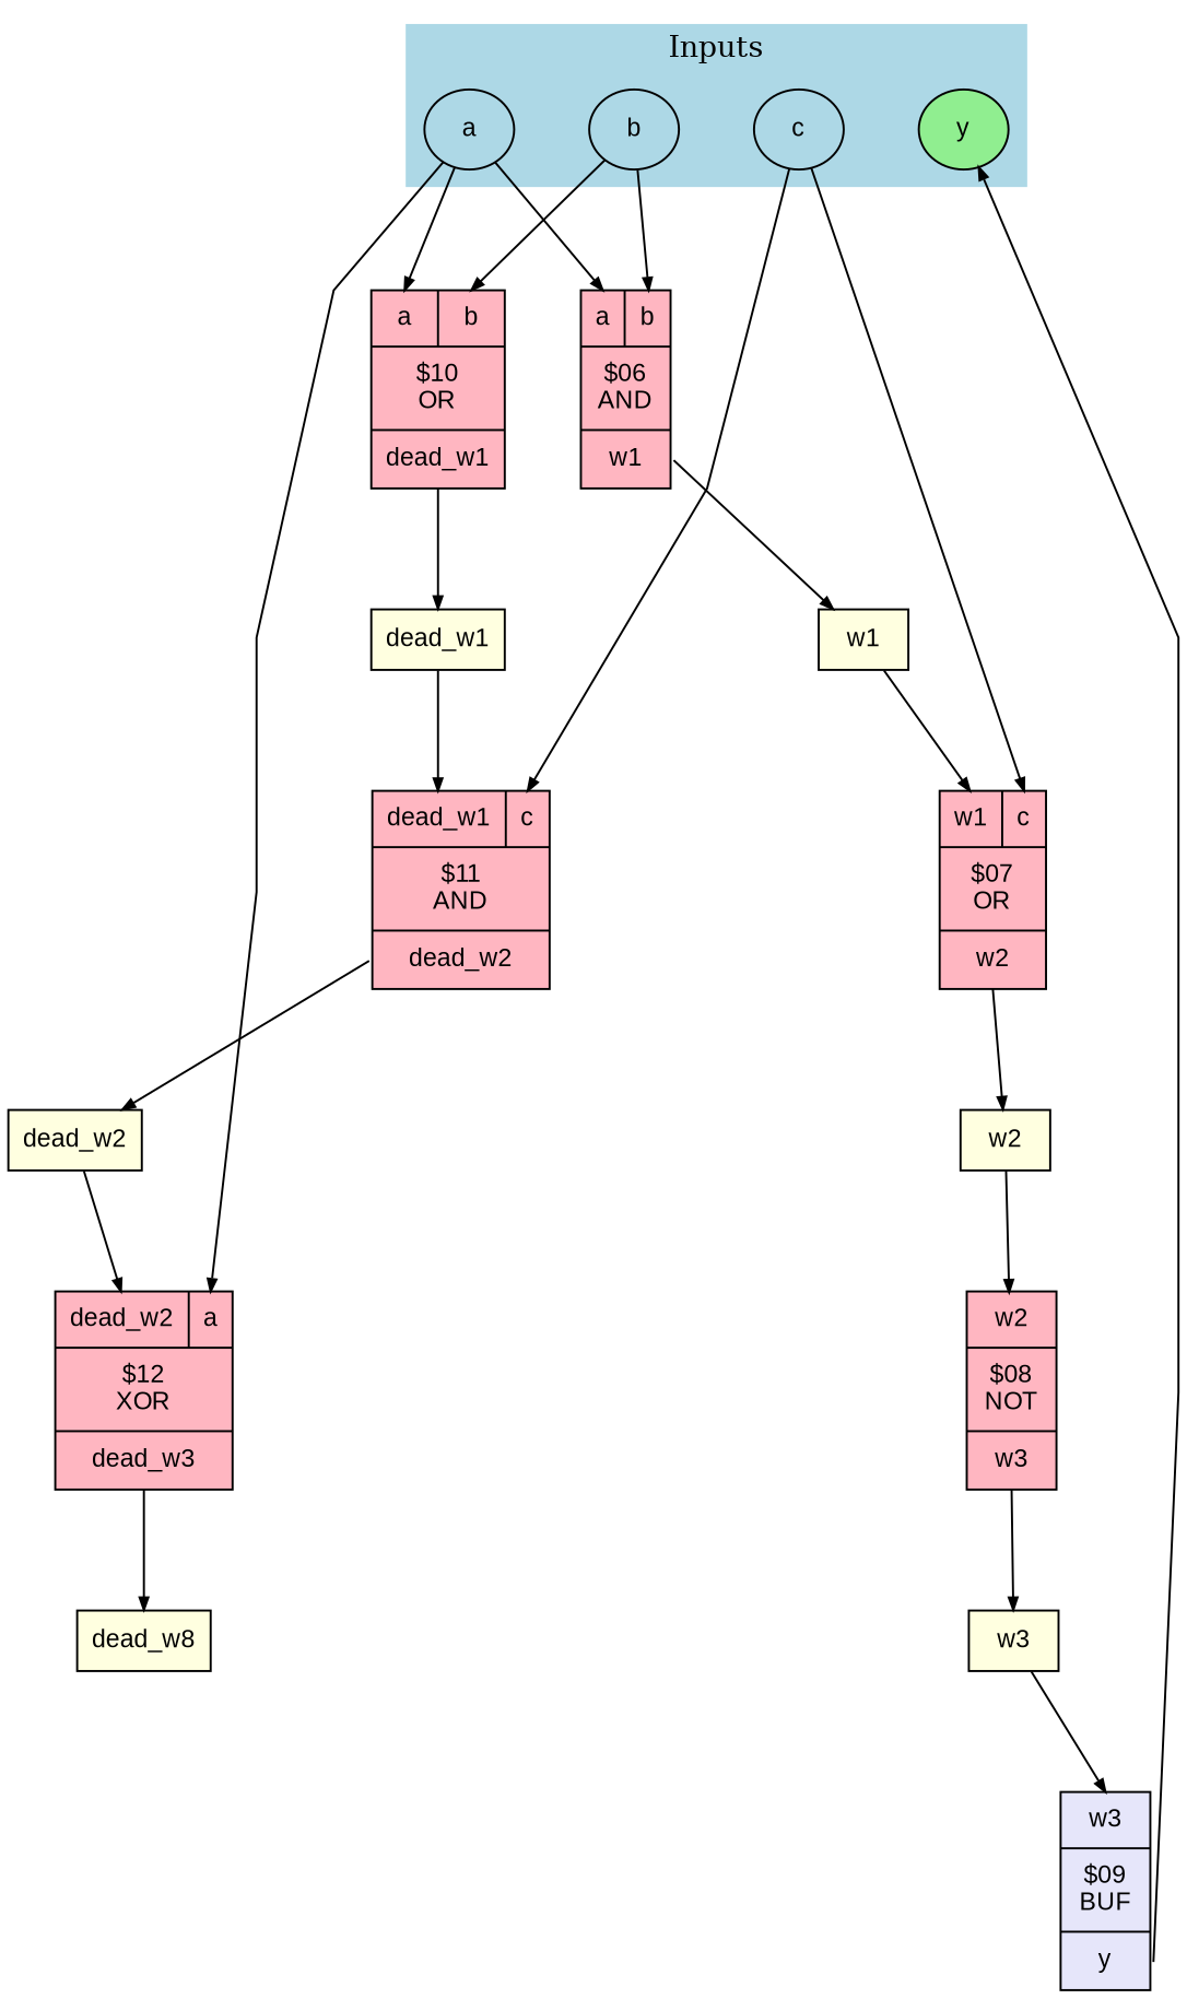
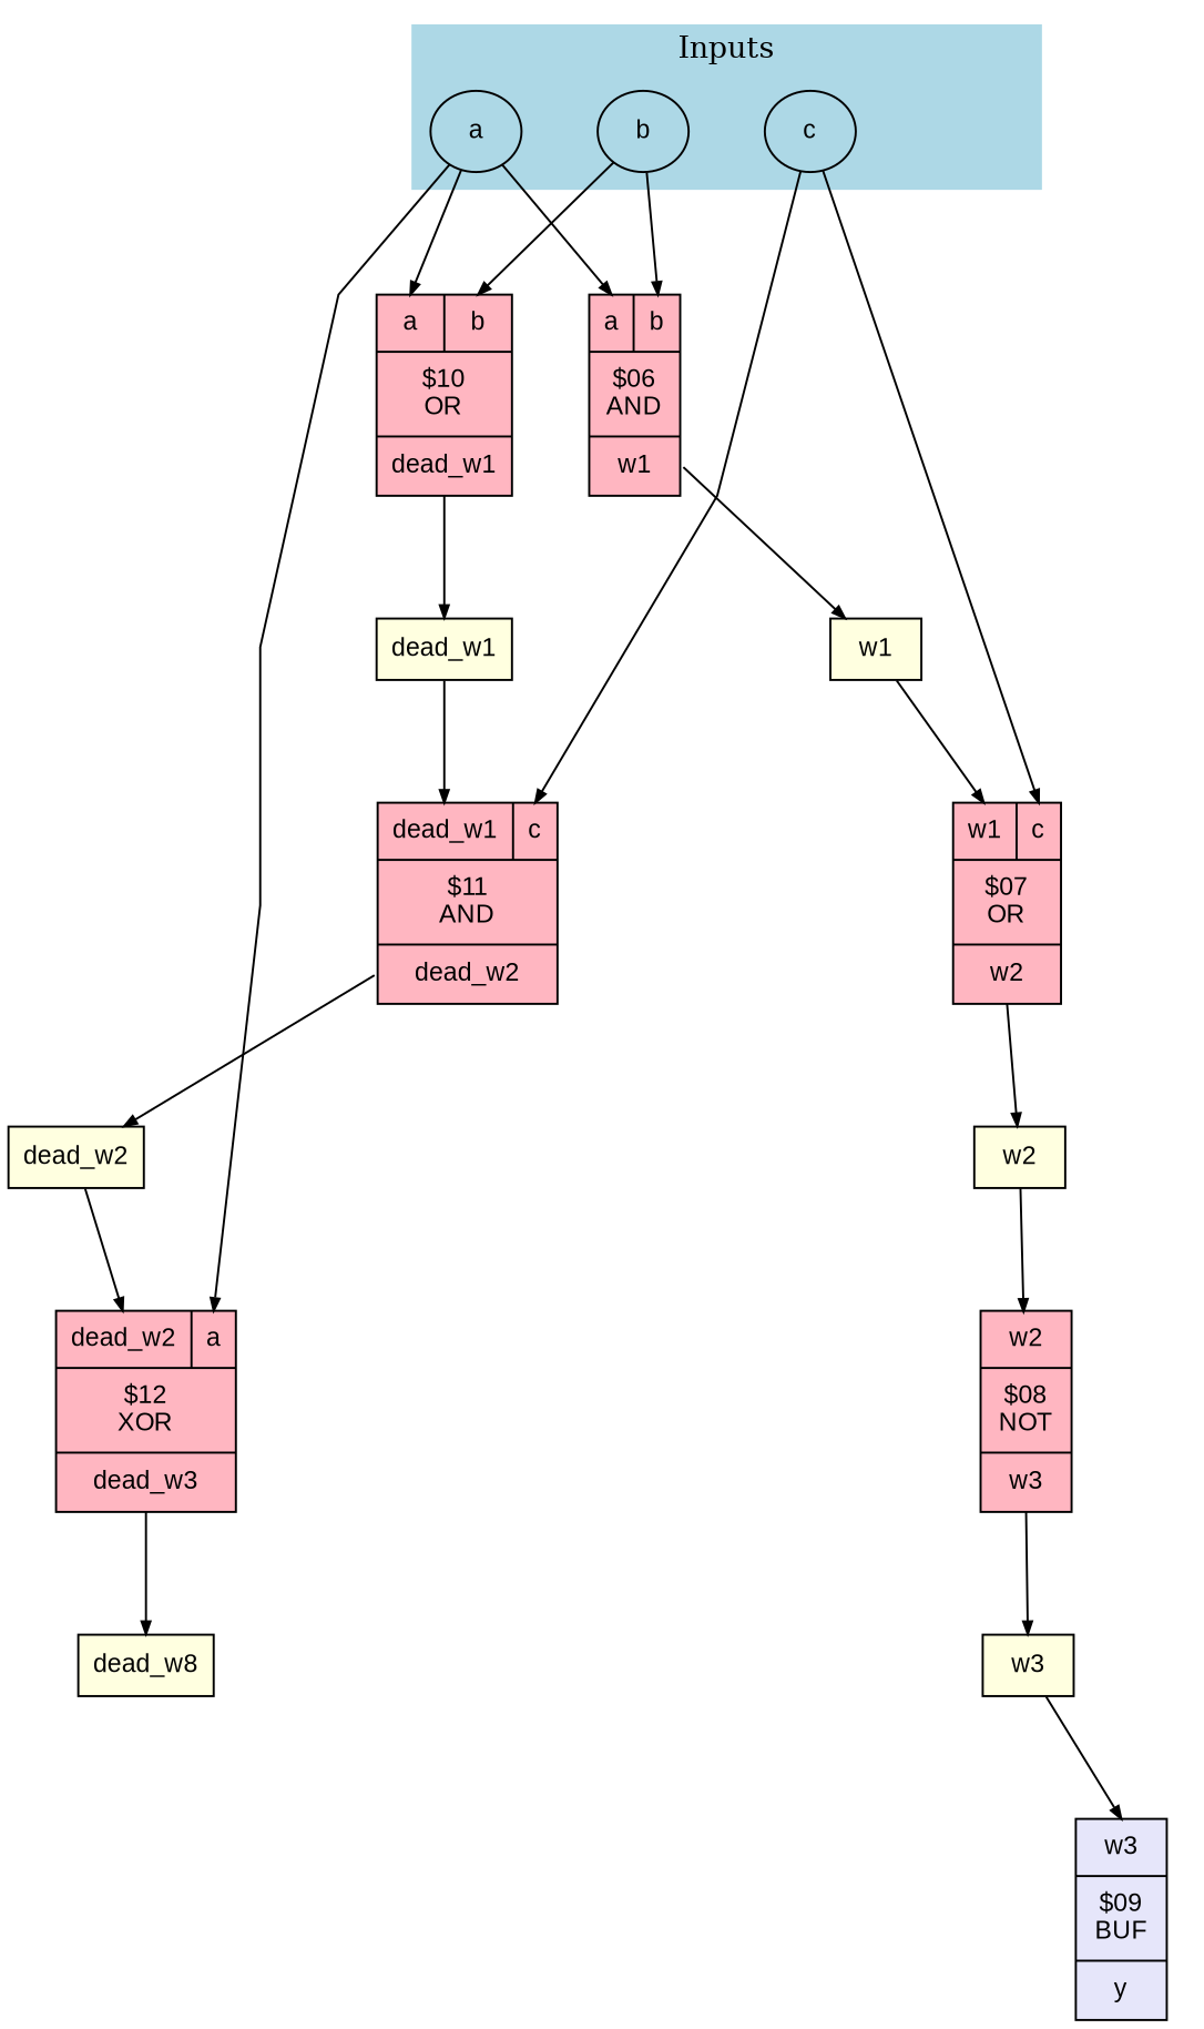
  digraph {
    concentrate=false
    nodesep=0.5
    ordering=out
    rankdir=TB
    ranksep=0.8
    splines=polyline
    node [fillcolor=lightpink fontname=Arial fontsize=12 margin=0.1 penwidth=1.0 shape=record style=filled]
    edge [arrowhead=normal arrowsize=0.6 fontname=Arial fontsize=10 penwidth=1.0]
    n1 [fillcolor=lightblue height=0.4 label=a shape=ellipse width=0.6]
    n2 [fillcolor=lightblue height=0.4 label=b shape=ellipse width=0.6]
    n3 [fillcolor=lightblue height=0.4 label=c shape=ellipse width=0.6]
-   n4 [fillcolor=lightgreen height=0.4 label=y shape=ellipse width=0.6]
    n5 [height=0.4 label="{{<A> a|<B> b}|{$06\nAND}|<w1> w1}" width=0.6]
    n6 [height=0.4 label="{{<A> a|<B> b}|{$10\nOR}|<dead_w1> dead_w1}" width=0.6]
    n7 [height=0.4 label="{{<A> dead_w2|<B> a}|{$12\nXOR}|<dead_w3> dead_w3}" width=0.6]
    n8 [height=0.4 label="{{<A> w1|<B> c}|{$07\nOR}|<w2> w2}" width=0.6]
    n9 [height=0.4 label="{{<A> dead_w1|<B> c}|{$11\nAND}|<dead_w2> dead_w2}" width=0.6]
    n10 [fillcolor=lightyellow height=0.4 label=w1 shape=box width=0.6]
    n11 [fillcolor=lightyellow height=0.4 label=dead_w1 shape=box width=0.6]
    n12 [fillcolor=lightyellow height=0.4 label=dead_w8 shape=box width=0.6]
    n13 [fillcolor=lightyellow height=0.4 label=w2 shape=box width=0.6]
    n14 [fillcolor=lightyellow height=0.4 label=dead_w2 shape=box width=0.6]
    n15 [height=0.4 label="{{<B> w2}|{$08\nNOT}|<w3> w3}" width=0.6]
    n16 [fillcolor=lightyellow height=0.4 label=w3 shape=box width=0.6]
    n17 [fillcolor=lavender height=0.4 label="{<A> w3|{$09\nBUF}|<y> y}" width=0.6]
    subgraph cluster_1 {
      color=lightblue
      label=Inputs
      rank=source
      style=filled
      n1
      n2
      n3
-     n4
    }
    subgraph cluster_2 {
      color=lightgreen
      label=Outputs
      rank=sink
      style=filled
    }
    n1 -> n5 [headport=A]
    n1 -> n6 [headport=A]
    n1 -> n7 [headport=B]
    n2 -> n5 [headport=B]
    n2 -> n6 [headport=B]
    n3 -> n8 [headport=B]
    n3 -> n9 [headport=B]
    n5 -> n10 [tailport=w1]
    n6 -> n11 [tailport=dead_w1]
    n7 -> n12 [tailport=dead_w3]
    n8 -> n13 [tailport=w2]
    n9 -> n14 [tailport=dead_w2]
    n10 -> n8 [headport=A]
    n11 -> n9 [headport=A]
    n13 -> n15 [headport=A]
    n14 -> n7 [headport=A]
    n15 -> n16 [tailport=w3]
    n16 -> n17 [headport=A]
-   n17 -> n4 [tailport=y]
  }
